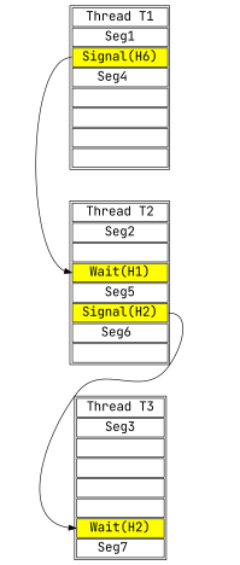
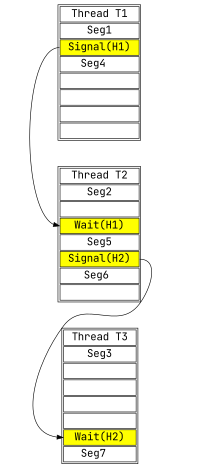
  digraph {
    rankdir=TB
    fontname="JetBrains Mono"
    node [fontname="JetBrains Mono" fontsize=18 labeljust=r rankdir=LR shape=plaintext]
    edge [color=white headport=0 style=invis tailport=0 fontname="JetBrains Mono"]
-   n1 [label=<<TABLE BGCOLOR="white">         <tr>  <td port="0"> Thread T1 </td> </tr>        <tr>  <td> Seg1 </td> </tr>        <tr>  <td bgcolor="yellow" port="signal"> Signal(H6) </td> </tr>        <tr>  <td> Seg4   </td> </tr>        <tr>  <td>   </td> </tr>        <tr>  <td>   </td> </tr>        <tr>  <td>   </td> </tr>        <tr>  <td port="end">   </td> </tr>        </TABLE>>]
+   n1 [label=<<TABLE BGCOLOR="white">         <tr>  <td port="0"> Thread T1 </td> </tr>        <tr>  <td> Seg1 </td> </tr>        <tr>  <td bgcolor="yellow" port="signal"> Signal(H1) </td> </tr>        <tr>  <td> Seg4   </td> </tr>        <tr>  <td>   </td> </tr>        <tr>  <td>   </td> </tr>        <tr>  <td>   </td> </tr>        <tr>  <td port="end">   </td> </tr>        </TABLE>>]
    n2 [label=<<TABLE BGCOLOR="white">         <tr>  <td port="0"> Thread T2 </td> </tr>        <tr>  <td> Seg2 </td> </tr>        <tr>  <td>   </td> </tr>        <tr>  <td bgcolor="yellow" port="wait"> Wait(H1) </td> </tr>        <tr>  <td> Seg5 </td> </tr>        <tr>  <td bgcolor="yellow" port="signal"> Signal(H2) </td> </tr>        <tr>  <td> Seg6  </td> </tr>        <tr>  <td port="end">   </td> </tr>        </TABLE>>]
    n3 [label=<<TABLE BGCOLOR="white">         <tr>  <td port="0"> Thread T3 </td> </tr>        <tr>  <td> Seg3 </td> </tr>        <tr>  <td>   </td> </tr>        <tr>  <td>   </td> </tr>        <tr>  <td>   </td> </tr>        <tr>  <td>   </td> </tr>        <tr>  <td bgcolor="yellow" port="wait"> Wait(H2) </td> </tr>        <tr>  <td port="end"> Seg7   </td> </tr>        </TABLE>>]
    n1 -> n2
    n1 -> n2 [headport=end tailport=end]
    n1 -> n2 [headport=wait tailport=signal color="" style=""]
    n2 -> n3
    n2 -> n3 [headport=end tailport=end]
    n2 -> n3 [headport=wait tailport=signal color="" style=""]
  }
